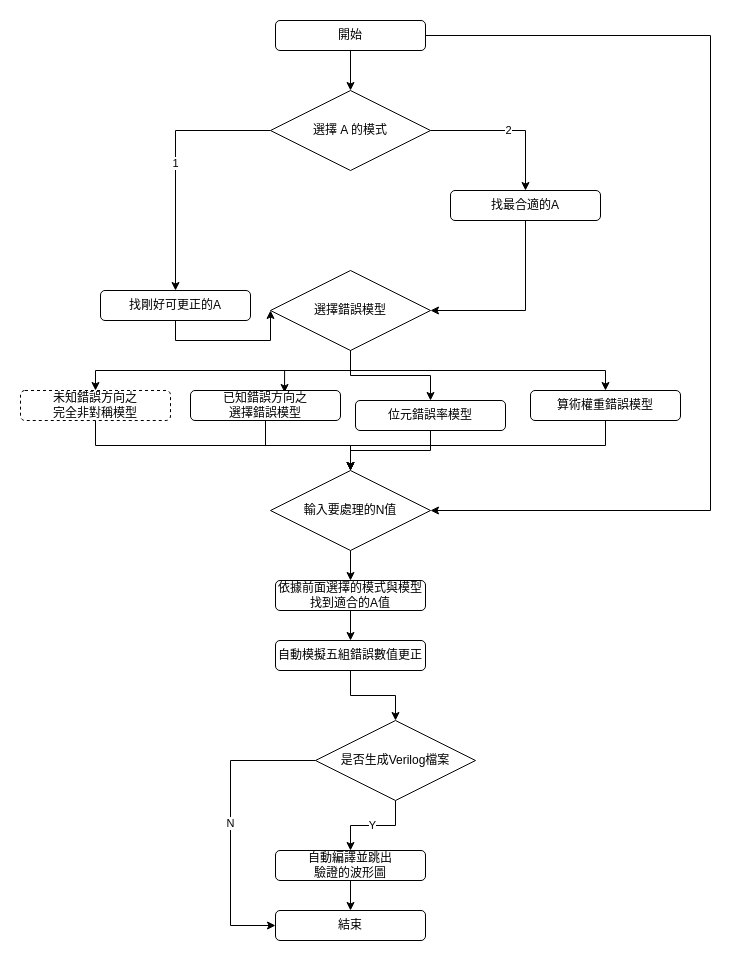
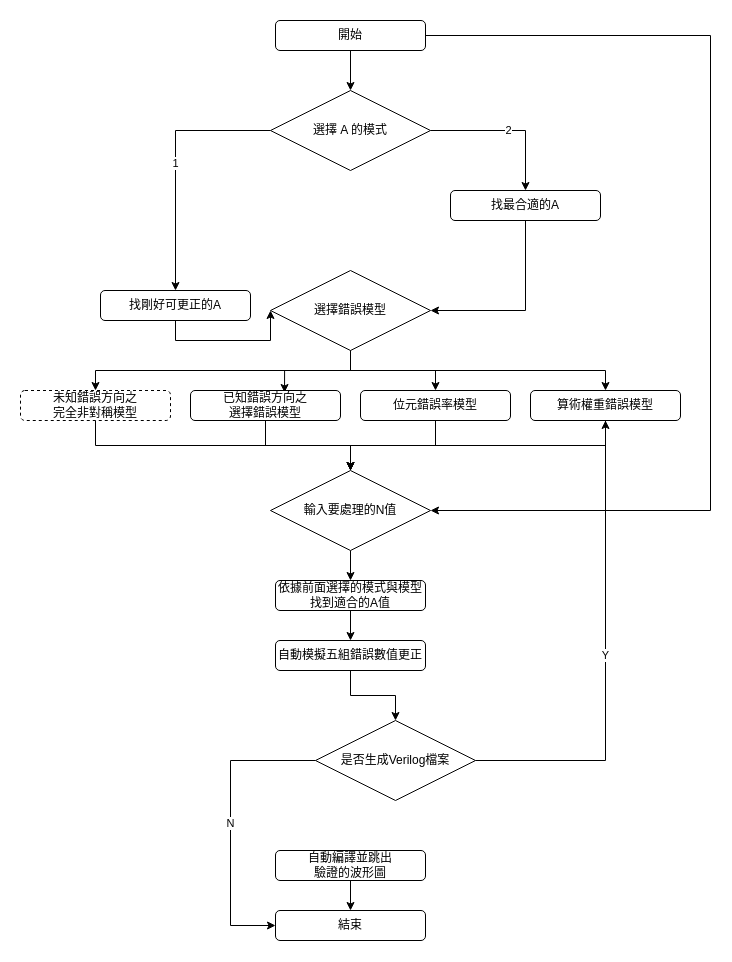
  <mxCell id="0" />
  <mxCell id="1" parent="0" />
  <mxCell id="2" value="" style="edgeStyle=orthogonalEdgeStyle;rounded=0;orthogonalLoop=1;jettySize=auto;html=1;" edge="1" parent="1" source="4" target="7"><mxGeometry relative="1" as="geometry" /></mxCell>
  <mxCell id="3" style="edgeStyle=orthogonalEdgeStyle;rounded=0;orthogonalLoop=1;jettySize=auto;html=1;entryX=1;entryY=0.5;entryDx=0;entryDy=0;" edge="1" parent="1" source="4" target="26"><mxGeometry relative="1" as="geometry"><Array as="points"><mxPoint x="710" y="35" /><mxPoint x="710" y="510" /></Array></mxGeometry></mxCell>
  <mxCell id="4" value="開始" style="rounded=1;whiteSpace=wrap;html=1;" vertex="1" parent="1"><mxGeometry x="275" y="20" width="150" height="30" as="geometry" /></mxCell>
  <mxCell id="5" value="1" style="edgeStyle=orthogonalEdgeStyle;rounded=0;orthogonalLoop=1;jettySize=auto;html=1;entryX=0.5;entryY=0;entryDx=0;entryDy=0;" edge="1" parent="1" source="7" target="9"><mxGeometry relative="1" as="geometry" /></mxCell>
  <mxCell id="6" value="2" style="edgeStyle=orthogonalEdgeStyle;rounded=0;orthogonalLoop=1;jettySize=auto;html=1;" edge="1" parent="1" source="7" target="11"><mxGeometry relative="1" as="geometry" /></mxCell>
  <mxCell id="7" value="選擇 A 的模式" style="rhombus;whiteSpace=wrap;html=1;" vertex="1" parent="1"><mxGeometry x="270" y="90" width="160" height="80" as="geometry" /></mxCell>
  <mxCell id="8" style="edgeStyle=orthogonalEdgeStyle;rounded=0;orthogonalLoop=1;jettySize=auto;html=1;exitX=0.5;exitY=1;exitDx=0;exitDy=0;entryX=0;entryY=0.5;entryDx=0;entryDy=0;" edge="1" parent="1" source="9" target="16"><mxGeometry relative="1" as="geometry" /></mxCell>
  <mxCell id="9" value="找剛好可更正的A" style="rounded=1;whiteSpace=wrap;html=1;" vertex="1" parent="1"><mxGeometry x="100" y="290" width="150" height="30" as="geometry" /></mxCell>
  <mxCell id="10" style="edgeStyle=orthogonalEdgeStyle;rounded=0;orthogonalLoop=1;jettySize=auto;html=1;exitX=0.5;exitY=1;exitDx=0;exitDy=0;entryX=1;entryY=0.5;entryDx=0;entryDy=0;" edge="1" parent="1" source="11" target="16"><mxGeometry relative="1" as="geometry" /></mxCell>
  <mxCell id="11" value="找最合適的A" style="rounded=1;whiteSpace=wrap;html=1;" vertex="1" parent="1"><mxGeometry x="450" y="190" width="150" height="30" as="geometry" /></mxCell>
  <mxCell id="12" style="edgeStyle=orthogonalEdgeStyle;rounded=0;orthogonalLoop=1;jettySize=auto;html=1;exitX=0.5;exitY=1;exitDx=0;exitDy=0;" edge="1" parent="1" source="16" target="18"><mxGeometry relative="1" as="geometry" /></mxCell>
  <mxCell id="13" style="edgeStyle=orthogonalEdgeStyle;rounded=0;orthogonalLoop=1;jettySize=auto;html=1;entryX=0.5;entryY=0;entryDx=0;entryDy=0;" edge="1" parent="1" source="16" target="22"><mxGeometry relative="1" as="geometry" /></mxCell>
  <mxCell id="14" style="edgeStyle=orthogonalEdgeStyle;rounded=0;orthogonalLoop=1;jettySize=auto;html=1;exitX=0.5;exitY=1;exitDx=0;exitDy=0;entryX=0.627;entryY=0.067;entryDx=0;entryDy=0;entryPerimeter=0;" edge="1" parent="1" source="16" target="20"><mxGeometry relative="1" as="geometry" /></mxCell>
  <mxCell id="15" style="edgeStyle=orthogonalEdgeStyle;rounded=0;orthogonalLoop=1;jettySize=auto;html=1;exitX=0.5;exitY=1;exitDx=0;exitDy=0;" edge="1" parent="1" source="16" target="24"><mxGeometry relative="1" as="geometry" /></mxCell>
  <mxCell id="16" value="選擇錯誤模型" style="rhombus;whiteSpace=wrap;html=1;" vertex="1" parent="1"><mxGeometry x="270" y="270" width="160" height="80" as="geometry" /></mxCell>
  <mxCell id="17" style="edgeStyle=orthogonalEdgeStyle;rounded=0;orthogonalLoop=1;jettySize=auto;html=1;exitX=0.5;exitY=1;exitDx=0;exitDy=0;entryX=0.5;entryY=0;entryDx=0;entryDy=0;" edge="1" parent="1" source="18" target="26"><mxGeometry relative="1" as="geometry" /></mxCell>
  <mxCell id="18" value="未知錯誤方向之&lt;br&gt;完全非對稱模型" style="rounded=1;whiteSpace=wrap;html=1;dashed=1;" vertex="1" parent="1"><mxGeometry x="20" y="390" width="150" height="30" as="geometry" /></mxCell>
  <mxCell id="19" style="edgeStyle=orthogonalEdgeStyle;rounded=0;orthogonalLoop=1;jettySize=auto;html=1;entryX=0.5;entryY=0;entryDx=0;entryDy=0;" edge="1" parent="1" source="20" target="26"><mxGeometry relative="1" as="geometry" /></mxCell>
  <mxCell id="20" value="已知錯誤方向之&lt;br&gt;選擇錯誤模型" style="rounded=1;whiteSpace=wrap;html=1;" vertex="1" parent="1"><mxGeometry x="190" y="390" width="150" height="30" as="geometry" /></mxCell>
  <mxCell id="21" style="edgeStyle=orthogonalEdgeStyle;rounded=0;orthogonalLoop=1;jettySize=auto;html=1;entryX=0.5;entryY=0;entryDx=0;entryDy=0;" edge="1" parent="1" source="22" target="26"><mxGeometry relative="1" as="geometry" /></mxCell>
- <mxCell id="22" value="位元錯誤率模型" style="rounded=1;whiteSpace=wrap;html=1;" vertex="1" parent="1"><mxGeometry x="355" y="400" width="150" height="30" as="geometry" /></mxCell>
+ <mxCell id="22" value="位元錯誤率模型" style="rounded=1;whiteSpace=wrap;html=1;" vertex="1" parent="1"><mxGeometry x="360" y="390" width="150" height="30" as="geometry" /></mxCell>
  <mxCell id="23" style="edgeStyle=orthogonalEdgeStyle;rounded=0;orthogonalLoop=1;jettySize=auto;html=1;exitX=0.5;exitY=1;exitDx=0;exitDy=0;" edge="1" parent="1" source="24" target="26"><mxGeometry relative="1" as="geometry" /></mxCell>
  <mxCell id="24" value="算術權重錯誤模型" style="rounded=1;whiteSpace=wrap;html=1;" vertex="1" parent="1"><mxGeometry x="530" y="390" width="150" height="30" as="geometry" /></mxCell>
  <mxCell id="25" style="edgeStyle=orthogonalEdgeStyle;rounded=0;orthogonalLoop=1;jettySize=auto;html=1;exitX=0.5;exitY=1;exitDx=0;exitDy=0;" edge="1" parent="1" source="26" target="28"><mxGeometry relative="1" as="geometry" /></mxCell>
  <mxCell id="26" value="輸入要處理的N值" style="rhombus;whiteSpace=wrap;html=1;" vertex="1" parent="1"><mxGeometry x="270" y="470" width="160" height="80" as="geometry" /></mxCell>
  <mxCell id="27" style="edgeStyle=orthogonalEdgeStyle;rounded=0;orthogonalLoop=1;jettySize=auto;html=1;exitX=0.5;exitY=1;exitDx=0;exitDy=0;" edge="1" parent="1" source="28" target="30"><mxGeometry relative="1" as="geometry" /></mxCell>
  <mxCell id="28" value="依據前面選擇的模式與模型找到適合的A值" style="rounded=1;whiteSpace=wrap;html=1;" vertex="1" parent="1"><mxGeometry x="275" y="580" width="150" height="30" as="geometry" /></mxCell>
  <mxCell id="29" style="edgeStyle=orthogonalEdgeStyle;rounded=0;orthogonalLoop=1;jettySize=auto;html=1;entryX=0.5;entryY=0;entryDx=0;entryDy=0;" edge="1" parent="1" source="30" target="33"><mxGeometry relative="1" as="geometry" /></mxCell>
  <mxCell id="30" value="自動模擬五組錯誤數值更正" style="rounded=1;whiteSpace=wrap;html=1;" vertex="1" parent="1"><mxGeometry x="275" y="640" width="150" height="30" as="geometry" /></mxCell>
- <mxCell id="31" value="Y" style="edgeStyle=orthogonalEdgeStyle;rounded=0;orthogonalLoop=1;jettySize=auto;html=1;entryX=0.5;entryY=0;entryDx=0;entryDy=0;" edge="1" parent="1" source="33" target="35"><mxGeometry relative="1" as="geometry" /></mxCell>
+ <mxCell id="31" value="Y" style="edgeStyle=orthogonalEdgeStyle;rounded=0;orthogonalLoop=1;jettySize=auto;html=1;" edge="1" parent="1" source="33" target="24"><mxGeometry relative="1" as="geometry" /></mxCell>
  <mxCell id="32" value="N" style="edgeStyle=orthogonalEdgeStyle;rounded=0;orthogonalLoop=1;jettySize=auto;html=1;entryX=0;entryY=0.5;entryDx=0;entryDy=0;" edge="1" parent="1" source="33" target="36"><mxGeometry relative="1" as="geometry"><Array as="points"><mxPoint x="230" y="760" /><mxPoint x="230" y="925" /></Array></mxGeometry></mxCell>
  <mxCell id="33" value="是否生成Verilog檔案" style="rhombus;whiteSpace=wrap;html=1;" vertex="1" parent="1"><mxGeometry x="315" y="720" width="160" height="80" as="geometry" /></mxCell>
  <mxCell id="34" style="edgeStyle=orthogonalEdgeStyle;rounded=0;orthogonalLoop=1;jettySize=auto;html=1;entryX=0.5;entryY=0;entryDx=0;entryDy=0;" edge="1" parent="1" source="35" target="36"><mxGeometry relative="1" as="geometry" /></mxCell>
  <mxCell id="35" value="自動編譯並跳出&lt;br&gt;驗證的波形圖" style="rounded=1;whiteSpace=wrap;html=1;" vertex="1" parent="1"><mxGeometry x="275" y="850" width="150" height="30" as="geometry" /></mxCell>
  <mxCell id="36" value="結束" style="rounded=1;whiteSpace=wrap;html=1;" vertex="1" parent="1"><mxGeometry x="275" y="910" width="150" height="30" as="geometry" /></mxCell>
